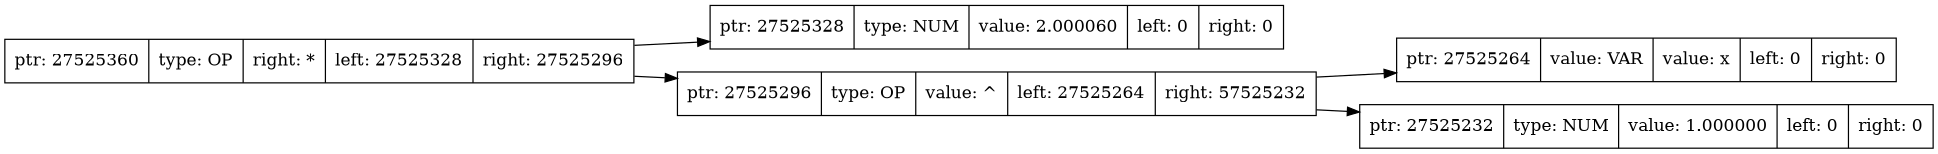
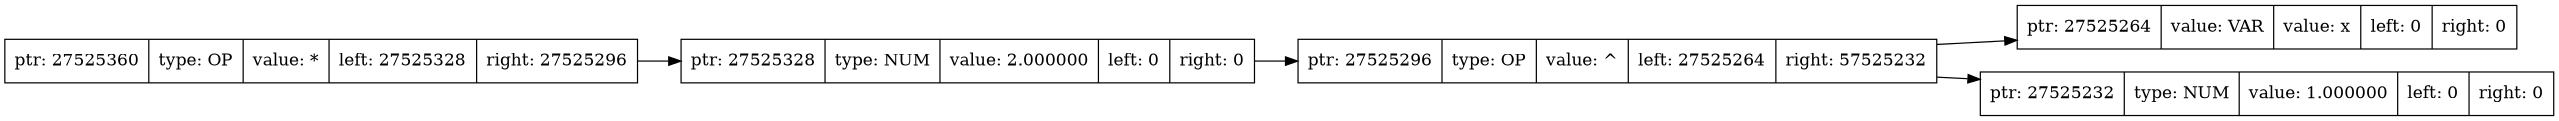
  digraph {
    rankdir=LR
    node [shape=record]
-   n1 [label="{ptr: 27525360|type: OP|right: *|left: 27525328|right: 27525296}"]
-   n2 [label="{ptr: 27525328|type: NUM|value: 2.000060|left: 0|right: 0}"]
+   n1 [label="{ptr: 27525360|type: OP|value: *|left: 27525328|right: 27525296}"]
+   n2 [label="{ptr: 27525328|type: NUM|value: 2.000000|left: 0|right: 0}"]
    n3 [label="{ptr: 27525296|type: OP|value: ^|left: 27525264|right: 57525232}"]
    n4 [label="{ptr: 27525264|value: VAR|value: x|left: 0|right: 0}"]
    n5 [label="{ptr: 27525232|type: NUM|value: 1.000000|left: 0|right: 0}"]
    n1 -> n2
-   n1 -> n3
+   n2 -> n3
    n3 -> n4
    n3 -> n5
  }
